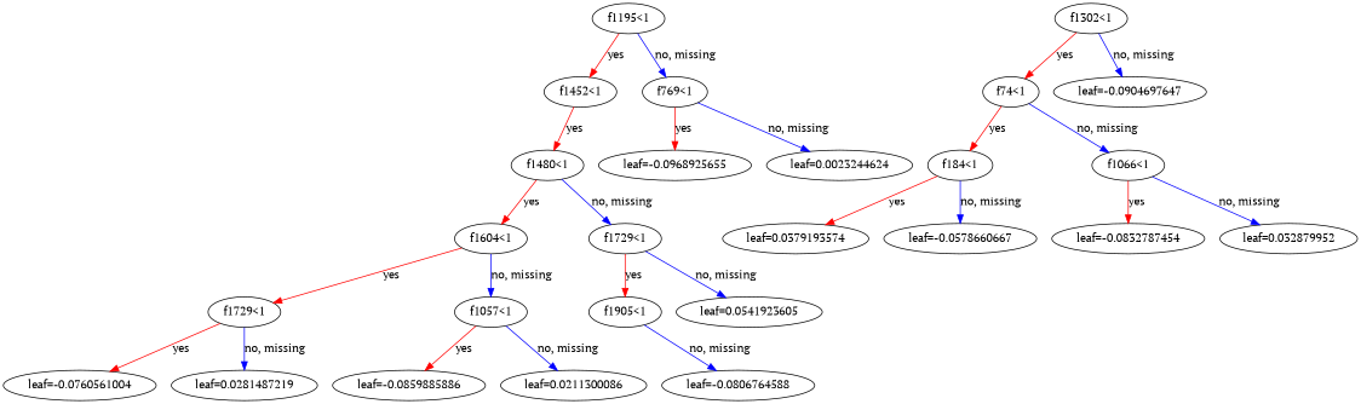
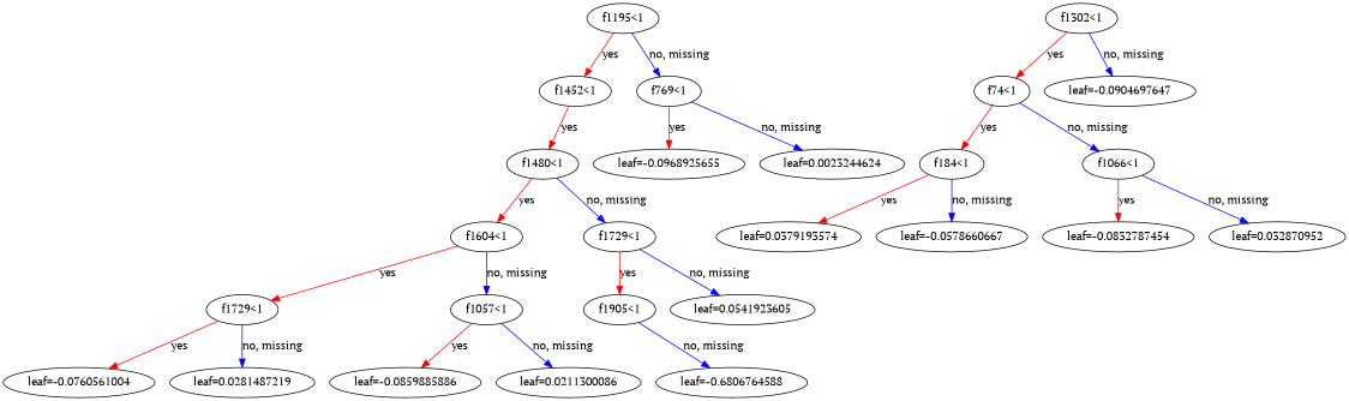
  digraph {
    fontname="PT Serif"
    rankdir=TB
    node [fontname="PT Serif"]
    edge [color="#FF0000" fontname="PT Serif"]
    n1 [label="f1195<1"]
    n2 [label="f1452<1"]
    n3 [label="f769<1"]
    n4 [label="f1480<1"]
    n5 [label="leaf=-0.0968925655"]
    n6 [label="leaf=0.0023244624"]
    n7 [label="f1604<1"]
    n8 [label="f1729<1"]
    n9 [label="f1302<1"]
    n10 [label="f74<1"]
    n11 [label="leaf=-0.0904697647"]
    n12 [label="f1729<1"]
    n13 [label="f1057<1"]
    n14 [label="f1905<1"]
    n15 [label="leaf=0.0541923605"]
    n16 [label="f184<1"]
    n17 [label="f1066<1"]
    n18 [label="leaf=-0.0760561004"]
    n19 [label="leaf=0.0281487219"]
    n20 [label="leaf=-0.0859885886"]
    n21 [label="leaf=0.0211300086"]
-   n22 [label="leaf=-0.0806764588"]
+   n22 [label="leaf=-0.6806764588"]
    n23 [label="leaf=0.0379193574"]
    n24 [label="leaf=-0.0578660667"]
    n25 [label="leaf=-0.0832787454"]
-   n26 [label="leaf=0.032879952"]
+   n26 [label="leaf=0.032870952"]
    n1 -> n2 [label=yes]
    n1 -> n3 [color="#0000FF" label="no, missing"]
    n2 -> n4 [label=yes]
    n3 -> n5 [label=yes]
    n3 -> n6 [color="#0000FF" label="no, missing"]
    n4 -> n7 [label=yes]
    n4 -> n8 [color="#0000FF" label="no, missing"]
    n7 -> n12 [label=yes]
    n7 -> n13 [color="#0000FF" label="no, missing"]
    n8 -> n14 [label=yes]
    n8 -> n15 [color="#0000FF" label="no, missing"]
    n9 -> n10 [label=yes]
    n9 -> n11 [color="#0000FF" label="no, missing"]
    n10 -> n16 [label=yes]
    n10 -> n17 [color="#0000FF" label="no, missing"]
    n12 -> n18 [label=yes]
    n12 -> n19 [color="#0000FF" label="no, missing"]
    n13 -> n20 [label=yes]
    n13 -> n21 [color="#0000FF" label="no, missing"]
    n14 -> n22 [color="#0000FF" label="no, missing"]
    n16 -> n23 [label=yes]
    n16 -> n24 [color="#0000FF" label="no, missing"]
    n17 -> n25 [label=yes]
    n17 -> n26 [color="#0000FF" label="no, missing"]
  }
